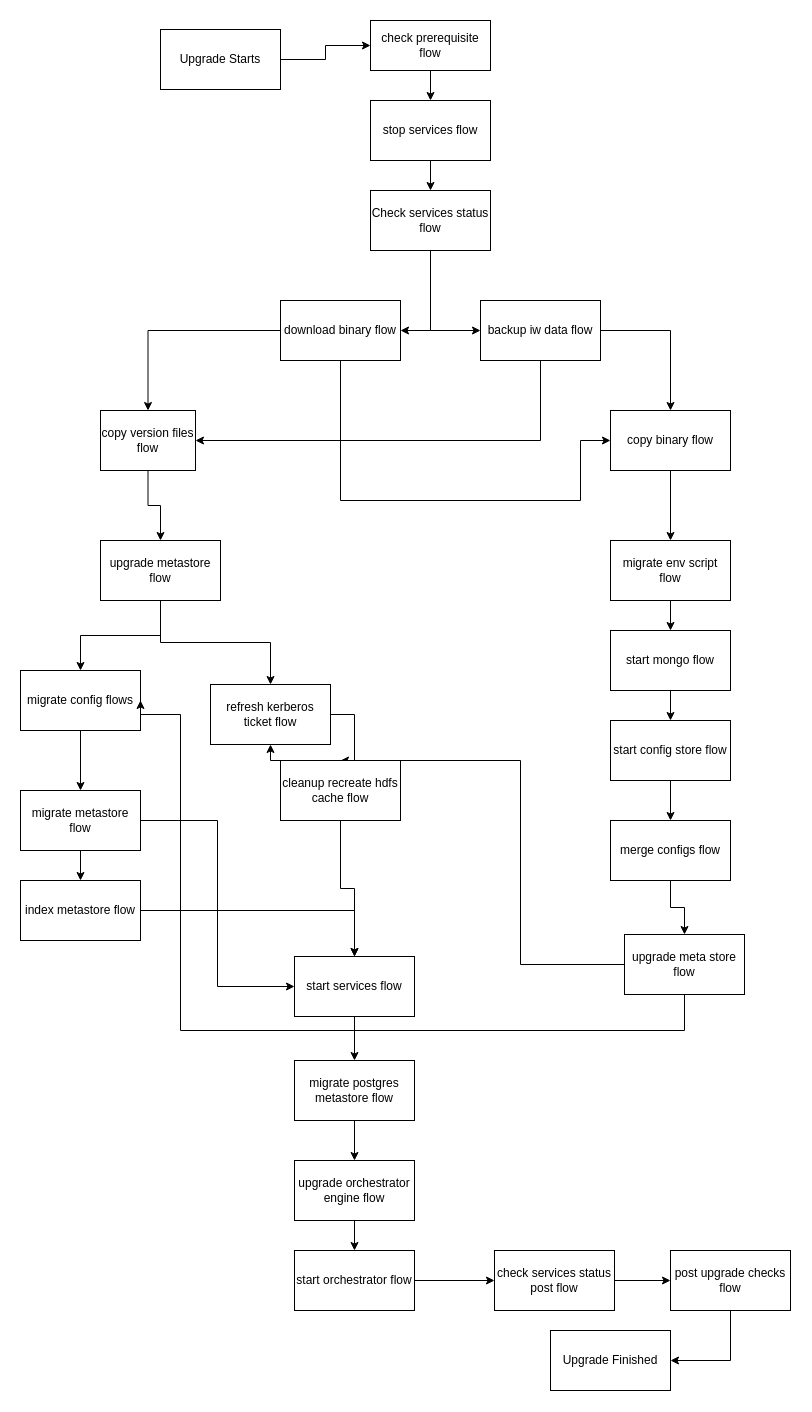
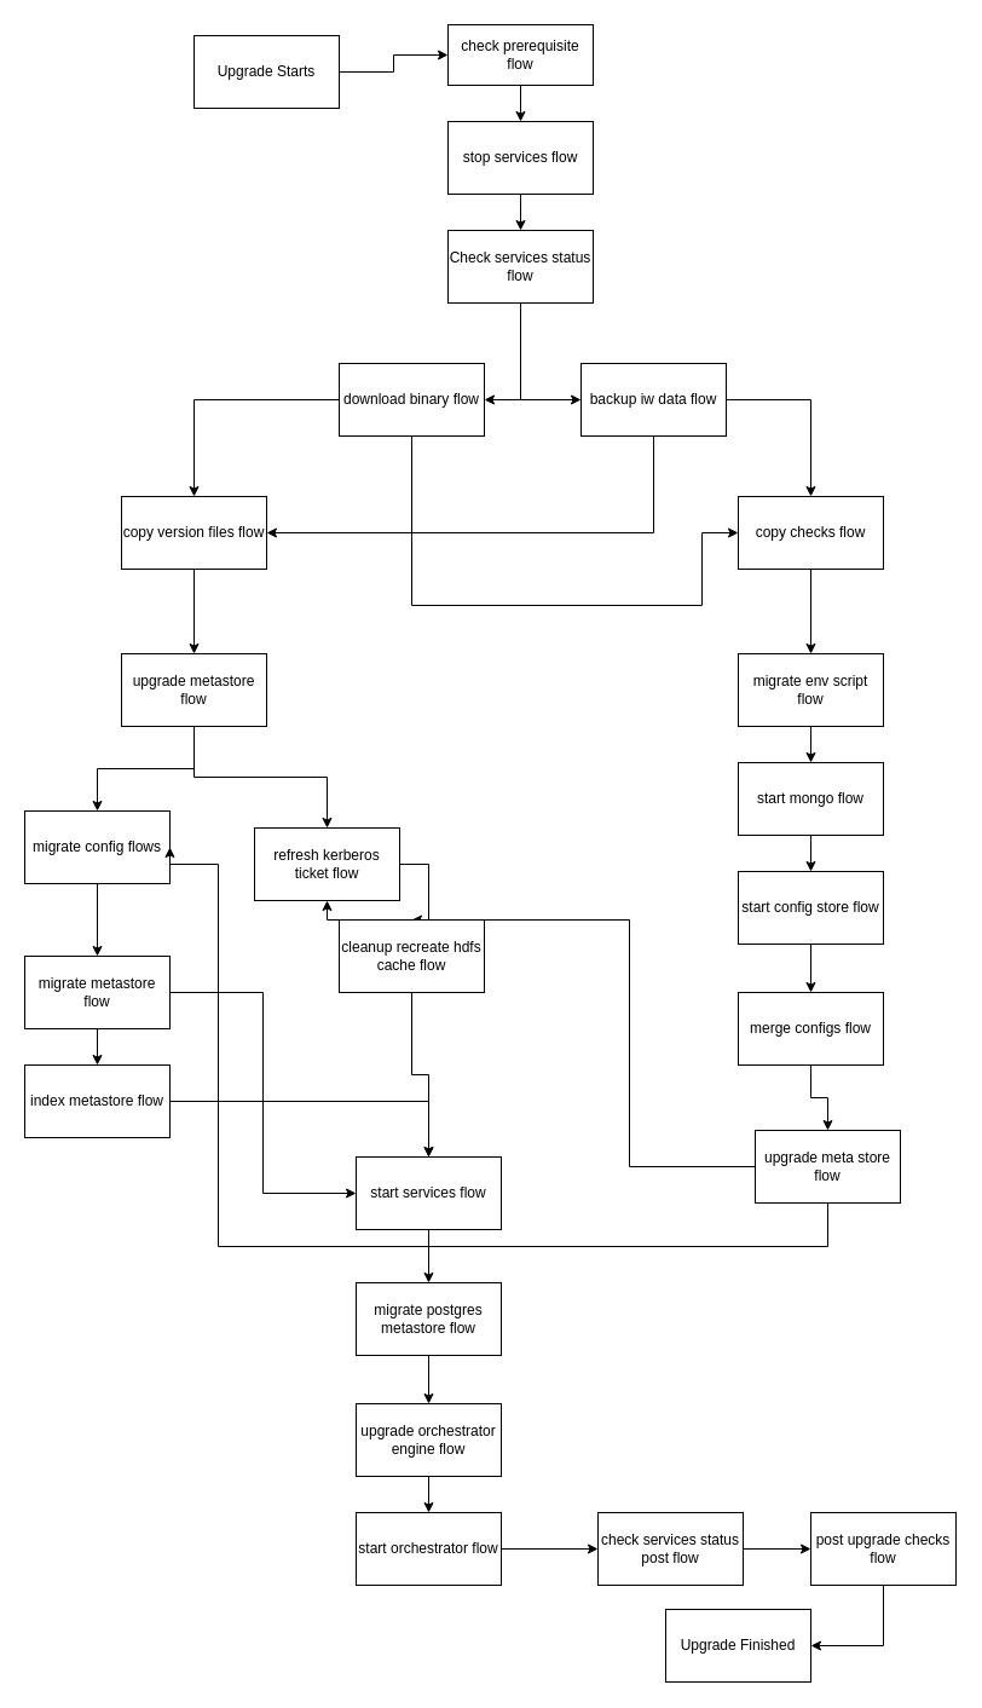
  <mxCell id="0" />
  <mxCell id="1" parent="0" />
  <mxCell id="2" style="edgeStyle=orthogonalEdgeStyle;rounded=0;orthogonalLoop=1;jettySize=auto;html=1;entryX=0.5;entryY=0;entryDx=0;entryDy=0;" edge="1" parent="1" source="3" target="5"><mxGeometry relative="1" as="geometry" /></mxCell>
  <mxCell id="3" value="check prerequisite flow" style="rounded=0;whiteSpace=wrap;html=1;" vertex="1" parent="1"><mxGeometry x="370" y="20" width="120" height="50" as="geometry" /></mxCell>
  <mxCell id="4" value="" style="edgeStyle=orthogonalEdgeStyle;rounded=0;orthogonalLoop=1;jettySize=auto;html=1;" edge="1" parent="1" source="5" target="8"><mxGeometry relative="1" as="geometry" /></mxCell>
  <mxCell id="5" value="stop services flow" style="rounded=0;whiteSpace=wrap;html=1;" vertex="1" parent="1"><mxGeometry x="370" y="100" width="120" height="60" as="geometry" /></mxCell>
  <mxCell id="6" style="edgeStyle=orthogonalEdgeStyle;rounded=0;orthogonalLoop=1;jettySize=auto;html=1;entryX=0;entryY=0.5;entryDx=0;entryDy=0;" edge="1" parent="1" source="8" target="14"><mxGeometry relative="1" as="geometry" /></mxCell>
  <mxCell id="7" style="edgeStyle=orthogonalEdgeStyle;rounded=0;orthogonalLoop=1;jettySize=auto;html=1;entryX=1;entryY=0.5;entryDx=0;entryDy=0;" edge="1" parent="1" source="8" target="11"><mxGeometry relative="1" as="geometry" /></mxCell>
  <mxCell id="8" value="Check services status flow" style="rounded=0;whiteSpace=wrap;html=1;" vertex="1" parent="1"><mxGeometry x="370" y="190" width="120" height="60" as="geometry" /></mxCell>
  <mxCell id="9" style="edgeStyle=orthogonalEdgeStyle;rounded=0;orthogonalLoop=1;jettySize=auto;html=1;entryX=0.5;entryY=0;entryDx=0;entryDy=0;" edge="1" parent="1" source="11" target="18"><mxGeometry relative="1" as="geometry" /></mxCell>
  <mxCell id="10" style="edgeStyle=orthogonalEdgeStyle;rounded=0;orthogonalLoop=1;jettySize=auto;html=1;entryX=0;entryY=0.5;entryDx=0;entryDy=0;" edge="1" parent="1" source="11" target="16"><mxGeometry relative="1" as="geometry"><Array as="points"><mxPoint x="340" y="500" /><mxPoint x="580" y="500" /><mxPoint x="580" y="440" /></Array></mxGeometry></mxCell>
  <mxCell id="11" value="download binary flow" style="rounded=0;whiteSpace=wrap;html=1;" vertex="1" parent="1"><mxGeometry x="280" y="300" width="120" height="60" as="geometry" /></mxCell>
  <mxCell id="12" style="edgeStyle=orthogonalEdgeStyle;rounded=0;orthogonalLoop=1;jettySize=auto;html=1;entryX=1;entryY=0.5;entryDx=0;entryDy=0;" edge="1" parent="1" source="14" target="18"><mxGeometry relative="1" as="geometry"><Array as="points"><mxPoint x="540" y="440" /></Array></mxGeometry></mxCell>
  <mxCell id="13" style="edgeStyle=orthogonalEdgeStyle;rounded=0;orthogonalLoop=1;jettySize=auto;html=1;entryX=0.5;entryY=0;entryDx=0;entryDy=0;" edge="1" parent="1" source="14" target="16"><mxGeometry relative="1" as="geometry" /></mxCell>
  <mxCell id="14" value="backup iw data flow" style="rounded=0;whiteSpace=wrap;html=1;" vertex="1" parent="1"><mxGeometry x="480" y="300" width="120" height="60" as="geometry" /></mxCell>
  <mxCell id="15" value="" style="edgeStyle=orthogonalEdgeStyle;rounded=0;orthogonalLoop=1;jettySize=auto;html=1;" edge="1" parent="1" source="16" target="20"><mxGeometry relative="1" as="geometry" /></mxCell>
- <mxCell id="16" value="copy binary flow&lt;br&gt;" style="rounded=0;whiteSpace=wrap;html=1;" vertex="1" parent="1"><mxGeometry x="610" y="410" width="120" height="60" as="geometry" /></mxCell>
+ <mxCell id="16" value="copy checks flow&lt;br&gt;" style="rounded=0;whiteSpace=wrap;html=1;" vertex="1" parent="1"><mxGeometry x="610" y="410" width="120" height="60" as="geometry" /></mxCell>
  <mxCell id="17" value="" style="edgeStyle=orthogonalEdgeStyle;rounded=0;orthogonalLoop=1;jettySize=auto;html=1;" edge="1" parent="1" source="18" target="23"><mxGeometry relative="1" as="geometry" /></mxCell>
- <mxCell id="18" value="copy version files flow" style="rounded=0;whiteSpace=wrap;html=1;" vertex="1" parent="1"><mxGeometry x="100" y="410" width="95" height="60" as="geometry" /></mxCell>
+ <mxCell id="18" value="copy version files flow" style="rounded=0;whiteSpace=wrap;html=1;" vertex="1" parent="1"><mxGeometry x="100" y="410" width="120" height="60" as="geometry" /></mxCell>
  <mxCell id="19" value="" style="edgeStyle=orthogonalEdgeStyle;rounded=0;orthogonalLoop=1;jettySize=auto;html=1;" edge="1" parent="1" source="20" target="25"><mxGeometry relative="1" as="geometry" /></mxCell>
  <mxCell id="20" value="migrate env script flow" style="rounded=0;whiteSpace=wrap;html=1;" vertex="1" parent="1"><mxGeometry x="610" y="540" width="120" height="60" as="geometry" /></mxCell>
  <mxCell id="21" style="edgeStyle=orthogonalEdgeStyle;rounded=0;orthogonalLoop=1;jettySize=auto;html=1;entryX=0.5;entryY=0;entryDx=0;entryDy=0;" edge="1" parent="1" source="23" target="29"><mxGeometry relative="1" as="geometry" /></mxCell>
  <mxCell id="22" style="edgeStyle=orthogonalEdgeStyle;rounded=0;orthogonalLoop=1;jettySize=auto;html=1;entryX=0.5;entryY=0;entryDx=0;entryDy=0;" edge="1" parent="1" source="23" target="27"><mxGeometry relative="1" as="geometry" /></mxCell>
  <mxCell id="23" value="upgrade metastore flow" style="rounded=0;whiteSpace=wrap;html=1;" vertex="1" parent="1"><mxGeometry x="100" y="540" width="120" height="60" as="geometry" /></mxCell>
  <mxCell id="24" value="" style="edgeStyle=orthogonalEdgeStyle;rounded=0;orthogonalLoop=1;jettySize=auto;html=1;" edge="1" parent="1" source="25" target="51"><mxGeometry relative="1" as="geometry" /></mxCell>
  <mxCell id="25" value="start mongo flow" style="rounded=0;whiteSpace=wrap;html=1;" vertex="1" parent="1"><mxGeometry x="610" y="630" width="120" height="60" as="geometry" /></mxCell>
  <mxCell id="26" style="edgeStyle=orthogonalEdgeStyle;rounded=0;orthogonalLoop=1;jettySize=auto;html=1;entryX=0.5;entryY=0;entryDx=0;entryDy=0;" edge="1" parent="1" source="27" target="32"><mxGeometry relative="1" as="geometry" /></mxCell>
  <mxCell id="27" value="migrate config flows" style="rounded=0;whiteSpace=wrap;html=1;" vertex="1" parent="1"><mxGeometry x="20" y="670" width="120" height="60" as="geometry" /></mxCell>
  <mxCell id="28" style="edgeStyle=orthogonalEdgeStyle;rounded=0;orthogonalLoop=1;jettySize=auto;html=1;entryX=0.5;entryY=0;entryDx=0;entryDy=0;" edge="1" parent="1" source="29" target="34"><mxGeometry relative="1" as="geometry"><Array as="points"><mxPoint x="354" y="714" /></Array></mxGeometry></mxCell>
  <mxCell id="29" value="refresh kerberos &lt;br&gt;ticket flow" style="rounded=0;whiteSpace=wrap;html=1;" vertex="1" parent="1"><mxGeometry x="210" y="684" width="120" height="60" as="geometry" /></mxCell>
  <mxCell id="30" value="" style="edgeStyle=orthogonalEdgeStyle;rounded=0;orthogonalLoop=1;jettySize=auto;html=1;" edge="1" parent="1" source="32" target="49"><mxGeometry relative="1" as="geometry" /></mxCell>
  <mxCell id="31" style="edgeStyle=orthogonalEdgeStyle;rounded=0;orthogonalLoop=1;jettySize=auto;html=1;entryX=0;entryY=0.5;entryDx=0;entryDy=0;" edge="1" parent="1" source="32" target="36"><mxGeometry relative="1" as="geometry" /></mxCell>
  <mxCell id="32" value="migrate metastore flow" style="rounded=0;whiteSpace=wrap;html=1;" vertex="1" parent="1"><mxGeometry x="20" y="790" width="120" height="60" as="geometry" /></mxCell>
  <mxCell id="33" style="edgeStyle=orthogonalEdgeStyle;rounded=0;orthogonalLoop=1;jettySize=auto;html=1;entryX=0.5;entryY=0;entryDx=0;entryDy=0;" edge="1" parent="1" source="34" target="36"><mxGeometry relative="1" as="geometry" /></mxCell>
  <mxCell id="34" value="cleanup recreate hdfs cache flow" style="rounded=0;whiteSpace=wrap;html=1;" vertex="1" parent="1"><mxGeometry x="280" y="760" width="120" height="60" as="geometry" /></mxCell>
  <mxCell id="35" value="" style="edgeStyle=orthogonalEdgeStyle;rounded=0;orthogonalLoop=1;jettySize=auto;html=1;" edge="1" parent="1" source="36" target="38"><mxGeometry relative="1" as="geometry" /></mxCell>
  <mxCell id="36" value="start services flow" style="rounded=0;whiteSpace=wrap;html=1;" vertex="1" parent="1"><mxGeometry x="294" y="956" width="120" height="60" as="geometry" /></mxCell>
  <mxCell id="37" value="" style="edgeStyle=orthogonalEdgeStyle;rounded=0;orthogonalLoop=1;jettySize=auto;html=1;" edge="1" parent="1" source="38" target="40"><mxGeometry relative="1" as="geometry" /></mxCell>
  <mxCell id="38" value="migrate postgres metastore flow" style="rounded=0;whiteSpace=wrap;html=1;" vertex="1" parent="1"><mxGeometry x="294" y="1060" width="120" height="60" as="geometry" /></mxCell>
  <mxCell id="39" value="" style="edgeStyle=orthogonalEdgeStyle;rounded=0;orthogonalLoop=1;jettySize=auto;html=1;" edge="1" parent="1" source="40" target="42"><mxGeometry relative="1" as="geometry" /></mxCell>
  <mxCell id="40" value="upgrade orchestrator engine flow" style="rounded=0;whiteSpace=wrap;html=1;" vertex="1" parent="1"><mxGeometry x="294" y="1160" width="120" height="60" as="geometry" /></mxCell>
  <mxCell id="41" value="" style="edgeStyle=orthogonalEdgeStyle;rounded=0;orthogonalLoop=1;jettySize=auto;html=1;" edge="1" parent="1" source="42" target="44"><mxGeometry relative="1" as="geometry" /></mxCell>
  <mxCell id="42" value="start orchestrator flow" style="rounded=0;whiteSpace=wrap;html=1;" vertex="1" parent="1"><mxGeometry x="294" y="1250" width="120" height="60" as="geometry" /></mxCell>
  <mxCell id="43" value="" style="edgeStyle=orthogonalEdgeStyle;rounded=0;orthogonalLoop=1;jettySize=auto;html=1;" edge="1" parent="1" source="44" target="46"><mxGeometry relative="1" as="geometry" /></mxCell>
  <mxCell id="44" value="check services status post flow" style="rounded=0;whiteSpace=wrap;html=1;" vertex="1" parent="1"><mxGeometry x="494" y="1250" width="120" height="60" as="geometry" /></mxCell>
  <mxCell id="45" style="edgeStyle=orthogonalEdgeStyle;rounded=0;orthogonalLoop=1;jettySize=auto;html=1;entryX=1;entryY=0.5;entryDx=0;entryDy=0;" edge="1" parent="1" source="46" target="47"><mxGeometry relative="1" as="geometry" /></mxCell>
  <mxCell id="46" value="post upgrade checks flow" style="rounded=0;whiteSpace=wrap;html=1;" vertex="1" parent="1"><mxGeometry x="670" y="1250" width="120" height="60" as="geometry" /></mxCell>
  <mxCell id="47" value="Upgrade Finished" style="rounded=0;whiteSpace=wrap;html=1;" vertex="1" parent="1"><mxGeometry x="550" y="1330" width="120" height="60" as="geometry" /></mxCell>
  <mxCell id="48" style="edgeStyle=orthogonalEdgeStyle;rounded=0;orthogonalLoop=1;jettySize=auto;html=1;entryX=0.5;entryY=0;entryDx=0;entryDy=0;" edge="1" parent="1" source="49" target="36"><mxGeometry relative="1" as="geometry" /></mxCell>
  <mxCell id="49" value="index metastore flow" style="rounded=0;whiteSpace=wrap;html=1;" vertex="1" parent="1"><mxGeometry x="20" y="880" width="120" height="60" as="geometry" /></mxCell>
  <mxCell id="50" value="" style="edgeStyle=orthogonalEdgeStyle;rounded=0;orthogonalLoop=1;jettySize=auto;html=1;" edge="1" parent="1" source="51" target="53"><mxGeometry relative="1" as="geometry" /></mxCell>
  <mxCell id="51" value="start config store flow" style="rounded=0;whiteSpace=wrap;html=1;" vertex="1" parent="1"><mxGeometry x="610" y="720" width="120" height="60" as="geometry" /></mxCell>
  <mxCell id="52" value="" style="edgeStyle=orthogonalEdgeStyle;rounded=0;orthogonalLoop=1;jettySize=auto;html=1;" edge="1" parent="1" source="53" target="56"><mxGeometry relative="1" as="geometry" /></mxCell>
  <mxCell id="53" value="merge configs flow" style="rounded=0;whiteSpace=wrap;html=1;" vertex="1" parent="1"><mxGeometry x="610" y="820" width="120" height="60" as="geometry" /></mxCell>
  <mxCell id="54" style="edgeStyle=orthogonalEdgeStyle;rounded=0;orthogonalLoop=1;jettySize=auto;html=1;entryX=0.5;entryY=1;entryDx=0;entryDy=0;" edge="1" parent="1" source="56" target="29"><mxGeometry relative="1" as="geometry"><Array as="points"><mxPoint x="520" y="964" /><mxPoint x="520" y="760" /><mxPoint x="270" y="760" /></Array></mxGeometry></mxCell>
  <mxCell id="55" style="edgeStyle=orthogonalEdgeStyle;rounded=0;orthogonalLoop=1;jettySize=auto;html=1;entryX=1;entryY=0.5;entryDx=0;entryDy=0;" edge="1" parent="1" source="56" target="27"><mxGeometry relative="1" as="geometry"><Array as="points"><mxPoint x="684" y="1030" /><mxPoint x="180" y="1030" /><mxPoint x="180" y="714" /></Array></mxGeometry></mxCell>
  <mxCell id="56" value="upgrade meta store flow" style="rounded=0;whiteSpace=wrap;html=1;" vertex="1" parent="1"><mxGeometry x="624" y="934" width="120" height="60" as="geometry" /></mxCell>
  <mxCell id="57" style="edgeStyle=orthogonalEdgeStyle;rounded=0;orthogonalLoop=1;jettySize=auto;html=1;entryX=0;entryY=0.5;entryDx=0;entryDy=0;" edge="1" parent="1" source="58" target="3"><mxGeometry relative="1" as="geometry" /></mxCell>
  <mxCell id="58" value="Upgrade Starts" style="rounded=0;whiteSpace=wrap;html=1;" vertex="1" parent="1"><mxGeometry x="160" y="29" width="120" height="60" as="geometry" /></mxCell>
